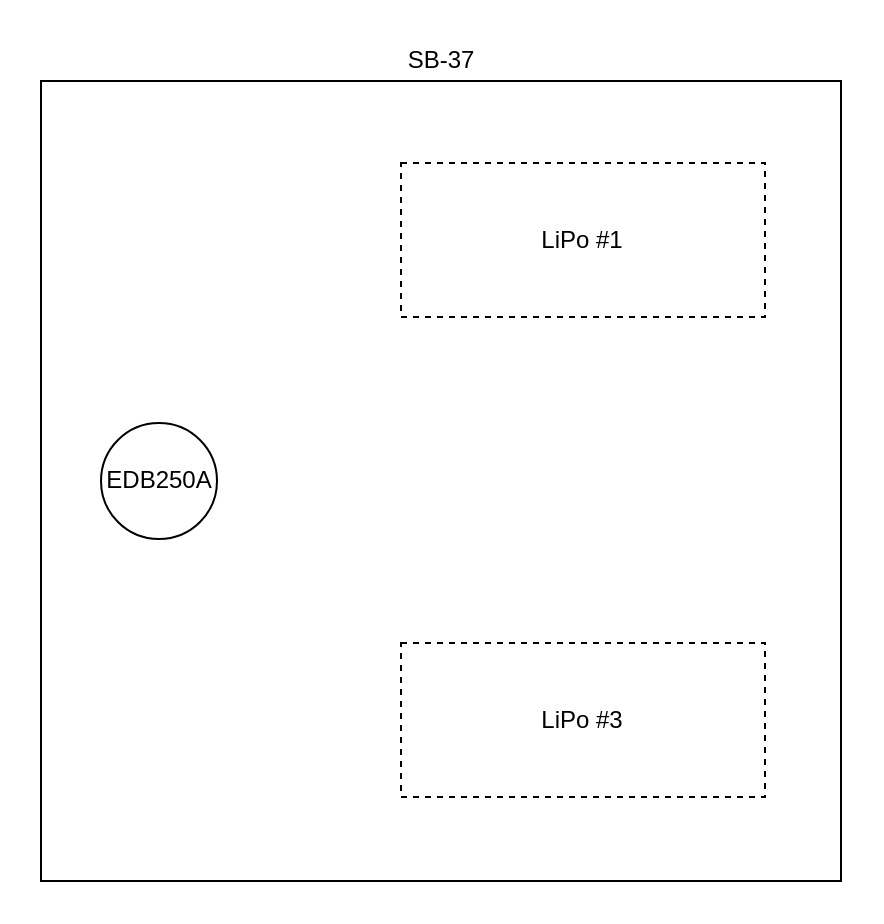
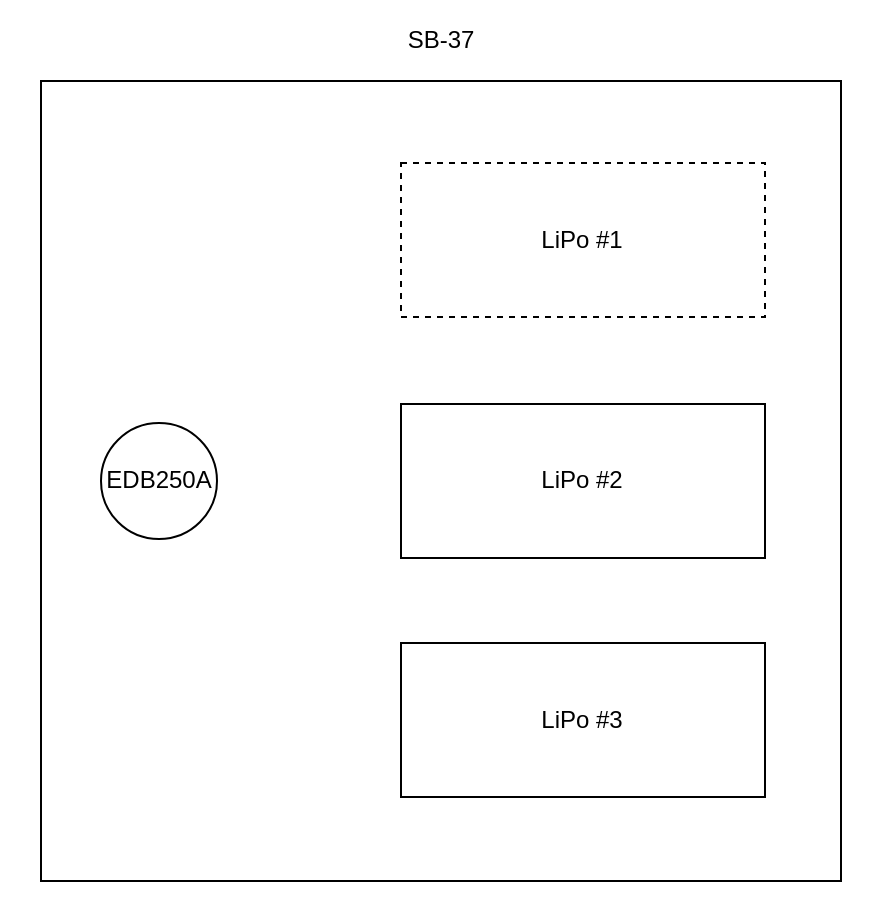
  <mxCell id="0" />
  <mxCell id="1" parent="0" />
  <mxCell id="2" value="" style="rounded=0;whiteSpace=wrap;html=1;" vertex="1" parent="1"><mxGeometry x="20" y="40" width="400" height="400" as="geometry" /></mxCell>
  <mxCell id="3" value="" style="ellipse;whiteSpace=wrap;html=1;aspect=fixed;" vertex="1" parent="1"><mxGeometry x="50" y="211" width="58" height="58" as="geometry" /></mxCell>
  <mxCell id="4" value="EDB250A" style="text;html=1;align=center;verticalAlign=middle;resizable=0;points=[];autosize=1;" vertex="1" parent="1"><mxGeometry x="44" y="230" width="70" height="20" as="geometry" /></mxCell>
- <mxCell id="5" value="SB-37" style="text;html=1;align=center;verticalAlign=middle;resizable=0;points=[];autosize=1;" vertex="1" parent="1"><mxGeometry x="195" y="20" width="50" height="20" as="geometry" /></mxCell>
+ <mxCell id="5" value="SB-37" style="text;html=1;align=center;verticalAlign=middle;resizable=0;points=[];autosize=1;" vertex="1" parent="1"><mxGeometry x="195" y="10" width="50" height="20" as="geometry" /></mxCell>
  <mxCell id="6" value="LiPo #1" style="rounded=0;whiteSpace=wrap;html=1;dashed=1;" vertex="1" parent="1"><mxGeometry x="200" y="81" width="182" height="77" as="geometry" /></mxCell>
- <mxCell id="8" value="&lt;span&gt;LiPo #3&lt;/span&gt;" style="rounded=0;whiteSpace=wrap;html=1;dashed=1;" vertex="1" parent="1"><mxGeometry x="200" y="321" width="182" height="77" as="geometry" /></mxCell>
+ <mxCell id="7" value="&lt;span&gt;LiPo #2&lt;/span&gt;" style="rounded=0;whiteSpace=wrap;html=1;" vertex="1" parent="1"><mxGeometry x="200" y="201.5" width="182" height="77" as="geometry" /></mxCell>
+ <mxCell id="8" value="&lt;span&gt;LiPo #3&lt;/span&gt;" style="rounded=0;whiteSpace=wrap;html=1;" vertex="1" parent="1"><mxGeometry x="200" y="321" width="182" height="77" as="geometry" /></mxCell>
